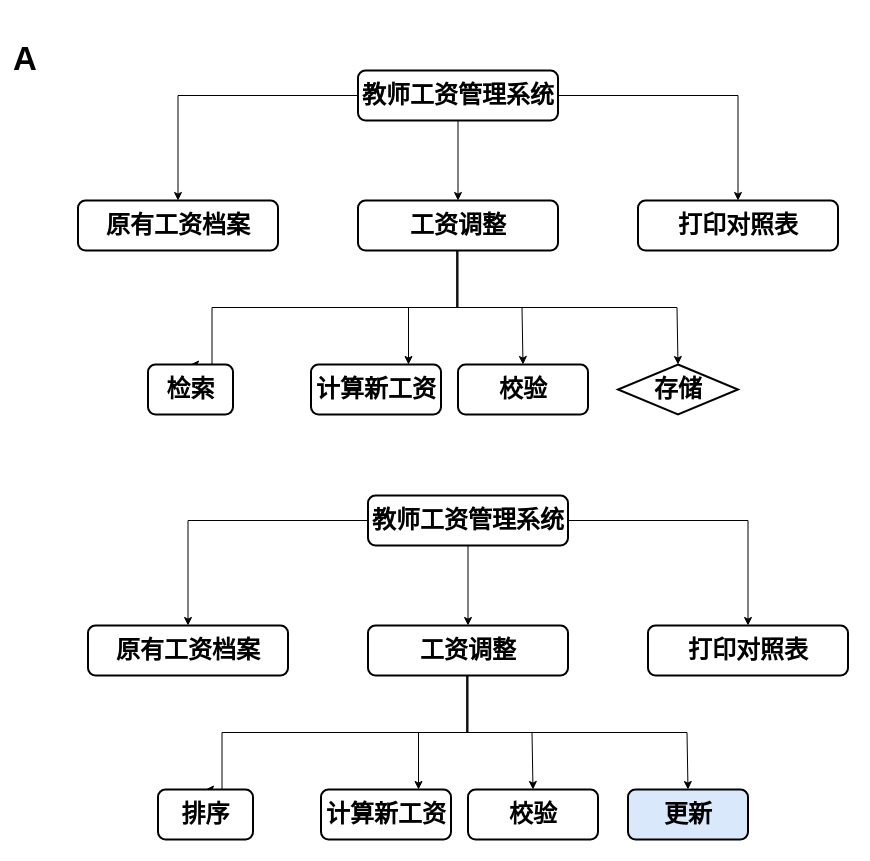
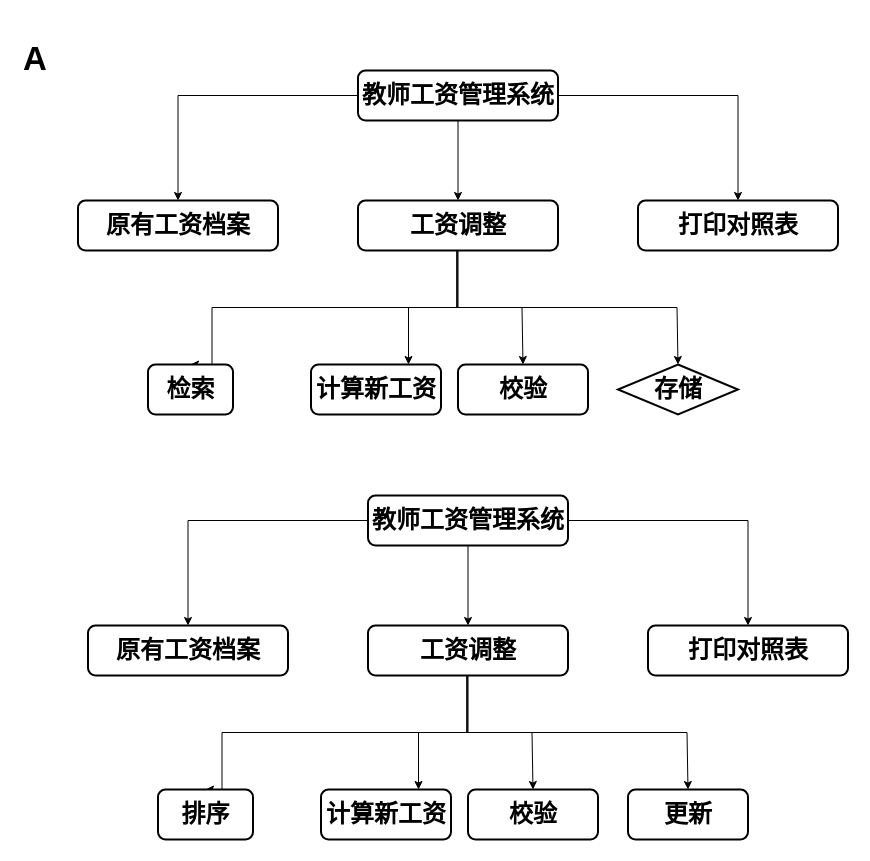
  <mxCell id="0" />
  <mxCell id="1" parent="0" />
  <mxCell id="2" value="" style="edgeStyle=orthogonalEdgeStyle;rounded=0;orthogonalLoop=1;jettySize=auto;html=1;" edge="1" parent="1" source="5" target="13"><mxGeometry relative="1" as="geometry" /></mxCell>
  <mxCell id="3" value="" style="edgeStyle=orthogonalEdgeStyle;rounded=0;orthogonalLoop=1;jettySize=auto;html=1;" edge="1" parent="1" source="5" target="11"><mxGeometry relative="1" as="geometry" /></mxCell>
  <mxCell id="4" value="" style="edgeStyle=orthogonalEdgeStyle;rounded=0;orthogonalLoop=1;jettySize=auto;html=1;" edge="1" parent="1" source="5" target="6"><mxGeometry relative="1" as="geometry" /></mxCell>
  <mxCell id="5" value="&lt;h1&gt;教师工资管理系统&lt;/h1&gt;" style="whiteSpace=wrap;html=1;rounded=1;shadow=0;comic=0;strokeWidth=2;fillColor=#ffffff;fontFamily=Verdana;align=center;fontSize=12;fontStyle=1" parent="1" vertex="1"><mxGeometry x="357.5" y="70" width="200" height="50" as="geometry" /></mxCell>
  <mxCell id="6" value="&lt;h1&gt;打印对照表&lt;/h1&gt;" style="whiteSpace=wrap;html=1;rounded=1;shadow=0;comic=0;strokeWidth=2;fillColor=#ffffff;fontFamily=Verdana;align=center;fontSize=12;fontStyle=1" vertex="1" parent="1"><mxGeometry x="637.5" y="200" width="200" height="50" as="geometry" /></mxCell>
  <mxCell id="7" style="edgeStyle=orthogonalEdgeStyle;rounded=0;orthogonalLoop=1;jettySize=auto;html=1;exitX=0.25;exitY=1;exitDx=0;exitDy=0;entryX=0.5;entryY=0;entryDx=0;entryDy=0;" edge="1" parent="1" source="11" target="12"><mxGeometry relative="1" as="geometry"><Array as="points"><mxPoint x="456.5" y="250" /><mxPoint x="456.5" y="307" /><mxPoint x="211.5" y="307" /></Array></mxGeometry></mxCell>
  <mxCell id="8" style="edgeStyle=orthogonalEdgeStyle;rounded=0;orthogonalLoop=1;jettySize=auto;html=1;exitX=0.5;exitY=1;exitDx=0;exitDy=0;entryX=0.75;entryY=0;entryDx=0;entryDy=0;" edge="1" parent="1" source="11" target="14"><mxGeometry relative="1" as="geometry" /></mxCell>
  <mxCell id="9" style="edgeStyle=orthogonalEdgeStyle;rounded=0;orthogonalLoop=1;jettySize=auto;html=1;exitX=0.75;exitY=1;exitDx=0;exitDy=0;entryX=0.5;entryY=0;entryDx=0;entryDy=0;" edge="1" parent="1" source="11" target="15"><mxGeometry relative="1" as="geometry"><Array as="points"><mxPoint x="456.5" y="250" /><mxPoint x="456.5" y="307" /><mxPoint x="521.5" y="307" /></Array></mxGeometry></mxCell>
  <mxCell id="10" style="edgeStyle=orthogonalEdgeStyle;rounded=0;orthogonalLoop=1;jettySize=auto;html=1;exitX=0.75;exitY=1;exitDx=0;exitDy=0;entryX=0.5;entryY=0;entryDx=0;entryDy=0;" edge="1" parent="1" source="11" target="16"><mxGeometry relative="1" as="geometry"><Array as="points"><mxPoint x="456.5" y="250" /><mxPoint x="456.5" y="307" /><mxPoint x="676.5" y="307" /></Array></mxGeometry></mxCell>
  <mxCell id="11" value="&lt;h1&gt;工资调整&lt;/h1&gt;" style="whiteSpace=wrap;html=1;rounded=1;shadow=0;comic=0;strokeWidth=2;fillColor=#ffffff;fontFamily=Verdana;align=center;fontSize=12;fontStyle=1" vertex="1" parent="1"><mxGeometry x="357.5" y="200" width="200" height="50" as="geometry" /></mxCell>
  <mxCell id="12" value="&lt;h1&gt;检索&lt;/h1&gt;" style="whiteSpace=wrap;html=1;rounded=1;shadow=0;comic=0;strokeWidth=2;fillColor=#ffffff;fontFamily=Verdana;align=center;fontSize=12;fontStyle=1" vertex="1" parent="1"><mxGeometry x="147.5" y="364" width="85" height="50" as="geometry" /></mxCell>
  <mxCell id="13" value="&lt;h1&gt;原有工资档案&lt;/h1&gt;" style="whiteSpace=wrap;html=1;rounded=1;shadow=0;comic=0;strokeWidth=2;fillColor=#ffffff;fontFamily=Verdana;align=center;fontSize=12;fontStyle=1" vertex="1" parent="1"><mxGeometry x="77.5" y="200" width="200" height="50" as="geometry" /></mxCell>
  <mxCell id="14" value="&lt;h1&gt;计算新工资&lt;/h1&gt;" style="whiteSpace=wrap;html=1;rounded=1;shadow=0;comic=0;strokeWidth=2;fillColor=#ffffff;fontFamily=Verdana;align=center;fontSize=12;fontStyle=1" vertex="1" parent="1"><mxGeometry x="310.5" y="364" width="130" height="50" as="geometry" /></mxCell>
  <mxCell id="15" value="&lt;h1&gt;校验&lt;/h1&gt;" style="whiteSpace=wrap;html=1;rounded=1;shadow=0;comic=0;strokeWidth=2;fillColor=#ffffff;fontFamily=Verdana;align=center;fontSize=12;fontStyle=1" vertex="1" parent="1"><mxGeometry x="457.5" y="364" width="130" height="50" as="geometry" /></mxCell>
  <mxCell id="16" value="&lt;h1&gt;存储&lt;/h1&gt;" style="rhombus;whiteSpace=wrap;html=1;shadow=0;comic=0;strokeWidth=2;fillColor=#ffffff;fontFamily=Verdana;align=center;fontSize=12;fontStyle=1;" vertex="1" parent="1"><mxGeometry x="617.5" y="364" width="120" height="50" as="geometry" /></mxCell>
- <mxCell id="17" value="&lt;h1&gt;&lt;font style=&quot;font-size: 33px&quot;&gt;A&lt;/font&gt;&lt;/h1&gt;" style="text;html=1;resizable=0;points=[];autosize=1;align=left;verticalAlign=top;spacingTop=-4;" vertex="1" parent="1"><mxGeometry x="10.5" y="20" width="40" height="50" as="geometry" /></mxCell>
+ <mxCell id="17" value="&lt;h1&gt;&lt;font style=&quot;font-size: 33px&quot;&gt;A&lt;/font&gt;&lt;/h1&gt;" style="text;html=1;resizable=0;points=[];autosize=1;align=left;verticalAlign=top;spacingTop=-4;" vertex="1" parent="1"><mxGeometry x="20.5" width="40" height="50" as="geometry" y="20" /></mxCell>
  <mxCell id="18" value="" style="edgeStyle=orthogonalEdgeStyle;rounded=0;orthogonalLoop=1;jettySize=auto;html=1;" edge="1" parent="1" source="21" target="29"><mxGeometry relative="1" as="geometry" /></mxCell>
  <mxCell id="19" value="" style="edgeStyle=orthogonalEdgeStyle;rounded=0;orthogonalLoop=1;jettySize=auto;html=1;" edge="1" parent="1" source="21" target="27"><mxGeometry relative="1" as="geometry" /></mxCell>
  <mxCell id="20" value="" style="edgeStyle=orthogonalEdgeStyle;rounded=0;orthogonalLoop=1;jettySize=auto;html=1;" edge="1" parent="1" source="21" target="22"><mxGeometry relative="1" as="geometry" /></mxCell>
  <mxCell id="21" value="&lt;h1&gt;教师工资管理系统&lt;/h1&gt;" style="whiteSpace=wrap;html=1;rounded=1;shadow=0;comic=0;strokeWidth=2;fillColor=#ffffff;fontFamily=Verdana;align=center;fontSize=12;fontStyle=1" vertex="1" parent="1"><mxGeometry x="367.5" y="495" width="200" height="50" as="geometry" /></mxCell>
  <mxCell id="22" value="&lt;h1&gt;打印对照表&lt;/h1&gt;" style="whiteSpace=wrap;html=1;rounded=1;shadow=0;comic=0;strokeWidth=2;fillColor=#ffffff;fontFamily=Verdana;align=center;fontSize=12;fontStyle=1" vertex="1" parent="1"><mxGeometry x="647.5" y="625" width="200" height="50" as="geometry" /></mxCell>
  <mxCell id="23" style="edgeStyle=orthogonalEdgeStyle;rounded=0;orthogonalLoop=1;jettySize=auto;html=1;exitX=0.25;exitY=1;exitDx=0;exitDy=0;entryX=0.5;entryY=0;entryDx=0;entryDy=0;" edge="1" parent="1" source="27" target="28"><mxGeometry relative="1" as="geometry"><Array as="points"><mxPoint x="466.5" y="675" /><mxPoint x="466.5" y="732" /><mxPoint x="221.5" y="732" /></Array></mxGeometry></mxCell>
  <mxCell id="24" style="edgeStyle=orthogonalEdgeStyle;rounded=0;orthogonalLoop=1;jettySize=auto;html=1;exitX=0.5;exitY=1;exitDx=0;exitDy=0;entryX=0.75;entryY=0;entryDx=0;entryDy=0;" edge="1" parent="1" source="27" target="30"><mxGeometry relative="1" as="geometry" /></mxCell>
  <mxCell id="25" style="edgeStyle=orthogonalEdgeStyle;rounded=0;orthogonalLoop=1;jettySize=auto;html=1;exitX=0.75;exitY=1;exitDx=0;exitDy=0;entryX=0.5;entryY=0;entryDx=0;entryDy=0;" edge="1" parent="1" source="27" target="31"><mxGeometry relative="1" as="geometry"><Array as="points"><mxPoint x="466.5" y="675" /><mxPoint x="466.5" y="732" /><mxPoint x="531.5" y="732" /></Array></mxGeometry></mxCell>
  <mxCell id="26" style="edgeStyle=orthogonalEdgeStyle;rounded=0;orthogonalLoop=1;jettySize=auto;html=1;exitX=0.75;exitY=1;exitDx=0;exitDy=0;entryX=0.5;entryY=0;entryDx=0;entryDy=0;" edge="1" parent="1" source="27" target="32"><mxGeometry relative="1" as="geometry"><Array as="points"><mxPoint x="466.5" y="675" /><mxPoint x="466.5" y="732" /><mxPoint x="686.5" y="732" /></Array></mxGeometry></mxCell>
  <mxCell id="27" value="&lt;h1&gt;工资调整&lt;/h1&gt;" style="whiteSpace=wrap;html=1;rounded=1;shadow=0;comic=0;strokeWidth=2;fillColor=#ffffff;fontFamily=Verdana;align=center;fontSize=12;fontStyle=1" vertex="1" parent="1"><mxGeometry x="367.5" y="625" width="200" height="50" as="geometry" /></mxCell>
  <mxCell id="28" value="&lt;h1&gt;排序&lt;/h1&gt;" style="whiteSpace=wrap;html=1;rounded=1;shadow=0;comic=0;strokeWidth=2;fillColor=#ffffff;fontFamily=Verdana;align=center;fontSize=12;fontStyle=1" vertex="1" parent="1"><mxGeometry x="157.5" y="789" width="95" height="50" as="geometry" /></mxCell>
  <mxCell id="29" value="&lt;h1&gt;原有工资档案&lt;/h1&gt;" style="whiteSpace=wrap;html=1;rounded=1;shadow=0;comic=0;strokeWidth=2;fillColor=#ffffff;fontFamily=Verdana;align=center;fontSize=12;fontStyle=1" vertex="1" parent="1"><mxGeometry x="87.5" y="625" width="200" height="50" as="geometry" /></mxCell>
  <mxCell id="30" value="&lt;h1&gt;计算新工资&lt;/h1&gt;" style="whiteSpace=wrap;html=1;rounded=1;shadow=0;comic=0;strokeWidth=2;fillColor=#ffffff;fontFamily=Verdana;align=center;fontSize=12;fontStyle=1" vertex="1" parent="1"><mxGeometry x="320.5" y="789" width="130" height="50" as="geometry" /></mxCell>
  <mxCell id="31" value="&lt;h1&gt;校验&lt;/h1&gt;" style="whiteSpace=wrap;html=1;rounded=1;shadow=0;comic=0;strokeWidth=2;fillColor=#ffffff;fontFamily=Verdana;align=center;fontSize=12;fontStyle=1" vertex="1" parent="1"><mxGeometry x="467.5" y="789" width="130" height="50" as="geometry" /></mxCell>
- <mxCell id="32" value="&lt;h1&gt;更新&lt;/h1&gt;" style="whiteSpace=wrap;html=1;rounded=1;shadow=0;comic=0;strokeWidth=2;fillColor=#dae8fc;fontFamily=Verdana;align=center;fontSize=12;fontStyle=1;" vertex="1" parent="1"><mxGeometry x="627.5" y="789" width="120" height="50" as="geometry" /></mxCell>
+ <mxCell id="32" value="&lt;h1&gt;更新&lt;/h1&gt;" style="whiteSpace=wrap;html=1;rounded=1;shadow=0;comic=0;strokeWidth=2;fillColor=#ffffff;fontFamily=Verdana;align=center;fontSize=12;fontStyle=1" vertex="1" parent="1"><mxGeometry x="627.5" y="789" width="120" height="50" as="geometry" /></mxCell>
